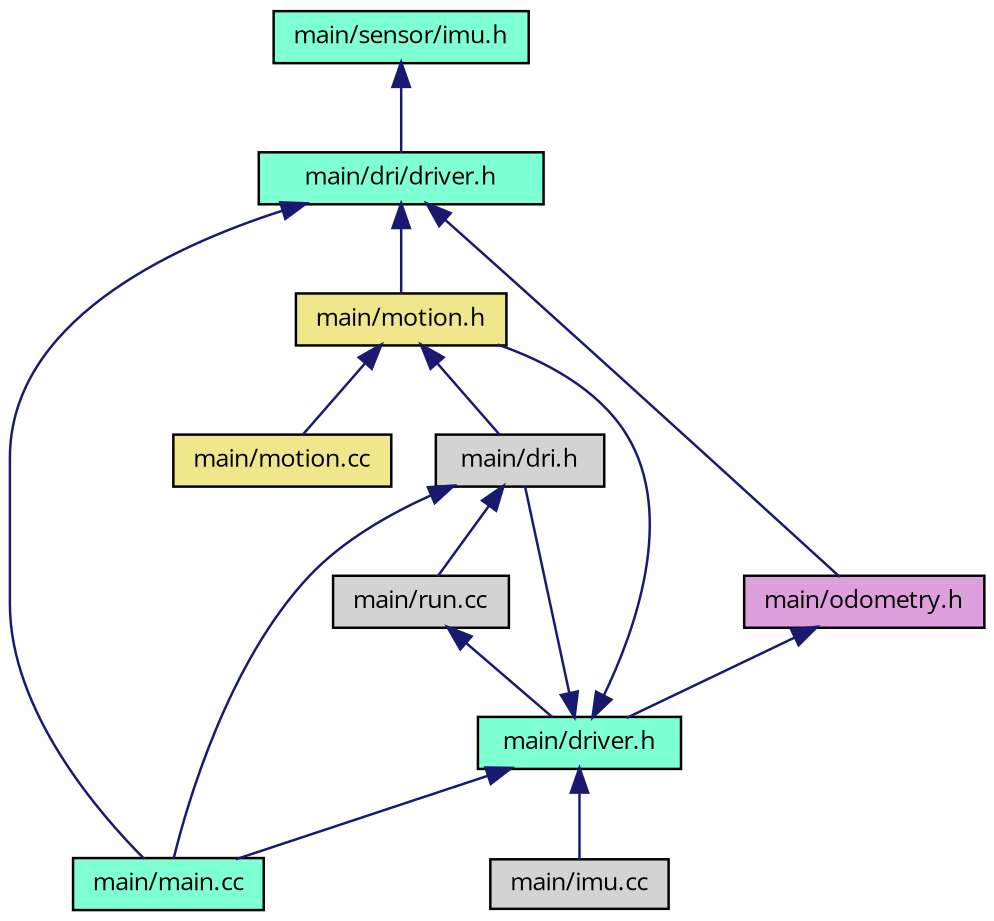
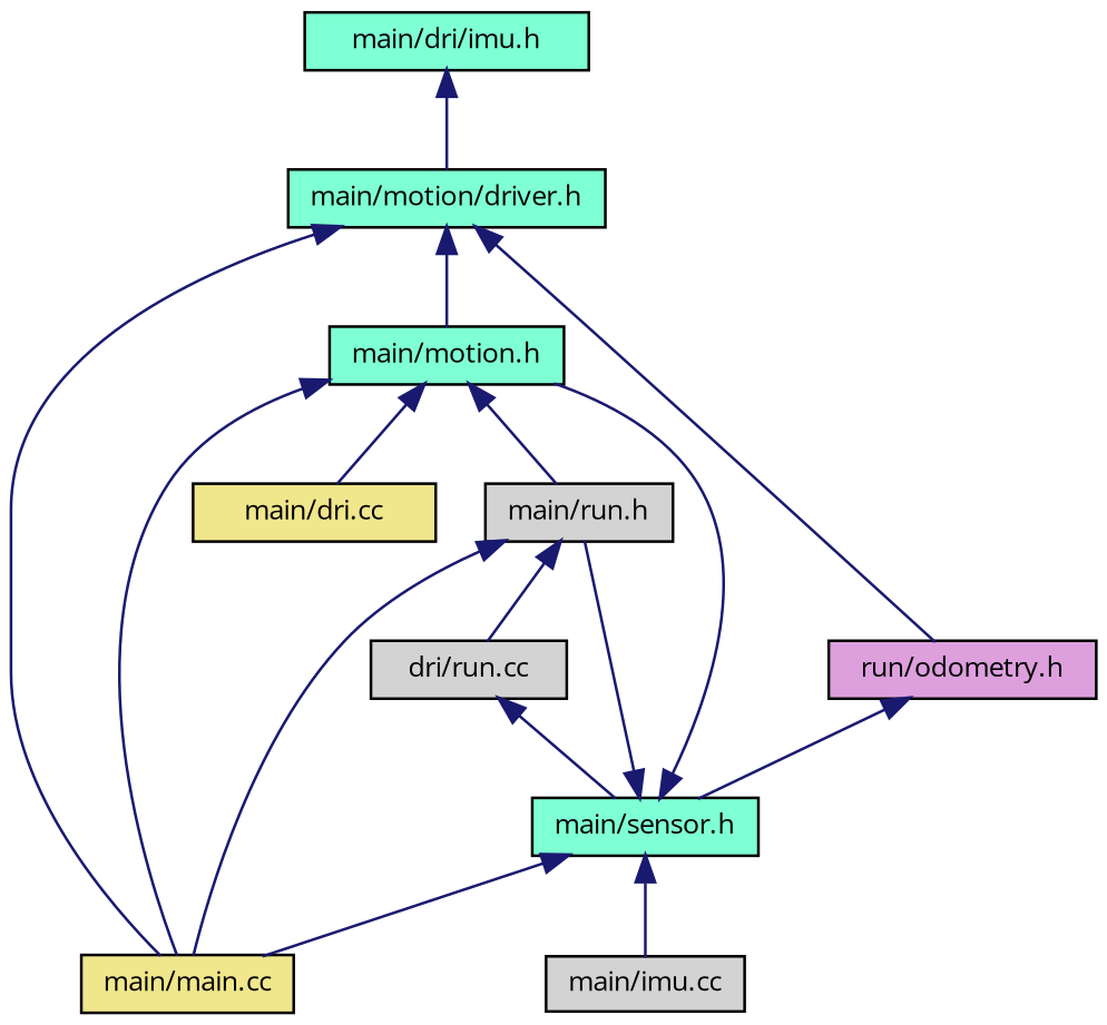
  digraph {
    fontname="Open Sans"
    node [color=black fillcolor=aquamarine fontname="Open Sans" fontsize=10 shape=record style=filled]
    edge [color=midnightblue dir=back fontname="Open Sans" fontsize=10 labelfontname=Helvetica labelfontsize=10 style=solid]
-   n1 [fontcolor=black height=0.2 label="main/sensor/imu.h" width=0.4]
-   n2 [height=0.2 label="main/dri/driver.h" width=0.4]
-   n3 [height=0.2 label="main/main.cc" width=0.4]
-   n4 [fillcolor=khaki height=0.2 label="main/motion.h" width=0.4]
-   n5 [fillcolor=plum height=0.2 label="main/odometry.h" width=0.4]
-   n6 [fillcolor=khaki height=0.2 label="main/motion.cc" width=0.4]
-   n7 [fillcolor=lightgrey height=0.2 label="main/dri.h" width=0.4]
-   n8 [height=0.2 label="main/driver.h" width=0.4]
+   n1 [fontcolor=black height=0.2 label="main/dri/imu.h" width=0.4]
+   n2 [height=0.2 label="main/motion/driver.h" width=0.4]
+   n3 [fillcolor=khaki height=0.2 label="main/main.cc" width=0.4]
+   n4 [height=0.2 label="main/motion.h" width=0.4]
+   n5 [fillcolor=plum height=0.2 label="run/odometry.h" width=0.4]
+   n6 [fillcolor=khaki height=0.2 label="main/dri.cc" width=0.4]
+   n7 [fillcolor=lightgrey height=0.2 label="main/run.h" width=0.4]
+   n8 [height=0.2 label="main/sensor.h" width=0.4]
    n9 [fillcolor=lightgrey height=0.2 label="main/imu.cc" width=0.4]
-   n10 [fillcolor=lightgrey height=0.2 label="main/run.cc" width=0.4]
+   n10 [fillcolor=lightgrey height=0.2 label="dri/run.cc" width=0.4]
    n1 -> n2
    n2 -> n3
    n2 -> n4
    n2 -> n5
+   n4 -> n3
    n4 -> n6
    n4 -> n7
    n5 -> n8
    n7 -> n3
    n7 -> n10
    n8 -> n3
    n8 -> n4
    n8 -> n7
    n8 -> n9
    n10 -> n8
  }
